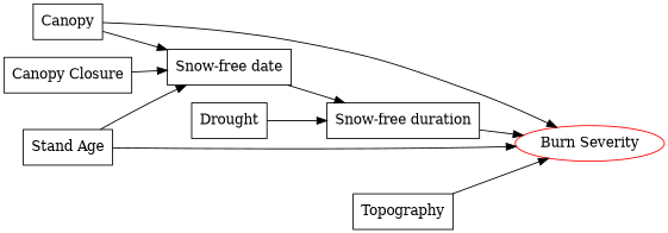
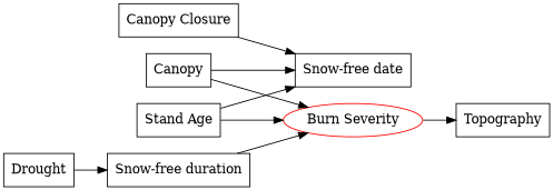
  digraph {
    rankdir=LR
    node [shape=rect]
    n1 [label=Canopy]
    n2 [label="Snow-free date"]
    n3 [color=red label="Burn Severity" shape=ellipse]
    n4 [label="Snow-free duration"]
    n5 [label="Canopy Closure"]
    n6 [label="Stand Age"]
    n7 [label=Topography]
    n8 [label=Drought]
    n1 -> n2
    n1 -> n3
-   n2 -> n4
    n4 -> n3
    n5 -> n2
    n6 -> n2
    n6 -> n3
-   n7 -> n3
+   n3 -> n7
    n8 -> n4
  }
